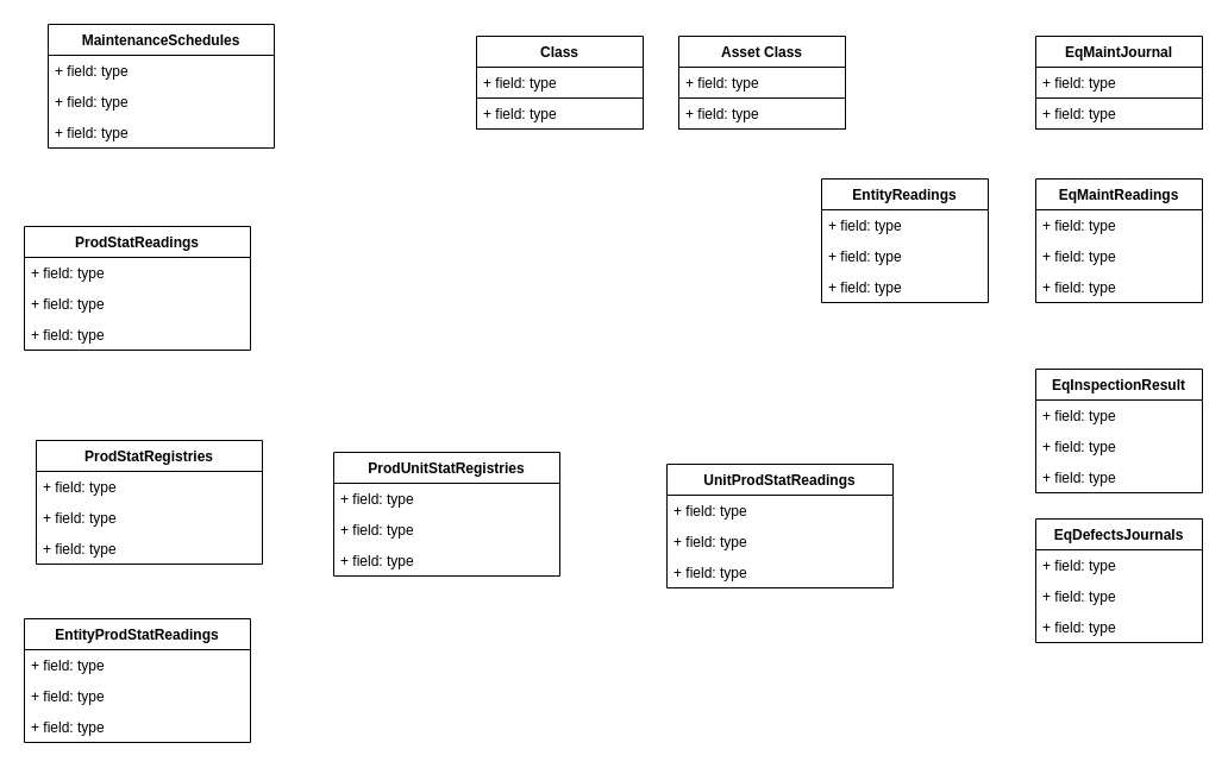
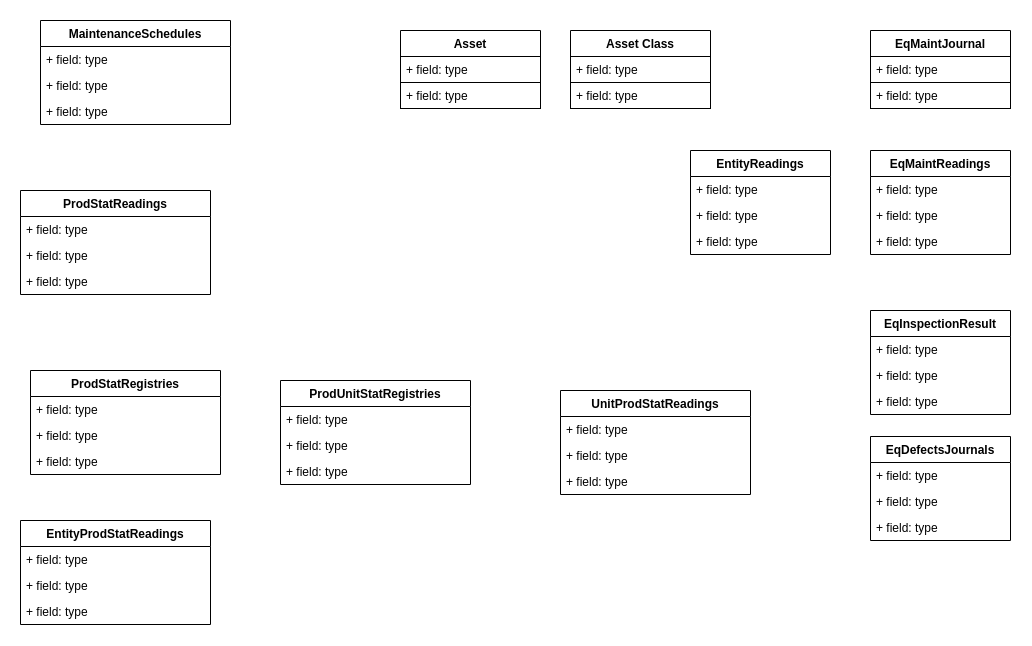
  <mxCell id="0" />
  <mxCell id="1" parent="0" />
- <mxCell id="2" value="Class" style="swimlane;fontStyle=1;childLayout=stackLayout;horizontal=1;startSize=26;fillColor=none;horizontalStack=0;resizeParent=1;resizeParentMax=0;resizeLast=0;collapsible=1;marginBottom=0;" vertex="1" parent="1"><mxGeometry x="400" y="30" width="140" height="78" as="geometry" /></mxCell>
+ <mxCell id="2" value="Asset" style="swimlane;fontStyle=1;childLayout=stackLayout;horizontal=1;startSize=26;fillColor=none;horizontalStack=0;resizeParent=1;resizeParentMax=0;resizeLast=0;collapsible=1;marginBottom=0;" vertex="1" parent="1"><mxGeometry x="400" y="30" width="140" height="78" as="geometry" /></mxCell>
  <mxCell id="3" value="+ field: type" style="text;strokeColor=#000000;fillColor=none;align=left;verticalAlign=top;spacingLeft=4;spacingRight=4;overflow=hidden;rotatable=0;points=[[0,0.5],[1,0.5]];portConstraint=eastwest;rounded=0;" vertex="1" parent="2"><mxGeometry y="26" width="140" height="26" as="geometry" /></mxCell>
  <mxCell id="4" value="+ field: type" style="text;strokeColor=#000000;fillColor=none;align=left;verticalAlign=top;spacingLeft=4;spacingRight=4;overflow=hidden;rotatable=0;points=[[0,0.5],[1,0.5]];portConstraint=eastwest;rounded=0;" vertex="1" parent="2"><mxGeometry y="52" width="140" height="26" as="geometry" /></mxCell>
  <mxCell id="5" value="Asset Class" style="swimlane;fontStyle=1;childLayout=stackLayout;horizontal=1;startSize=26;fillColor=none;horizontalStack=0;resizeParent=1;resizeParentMax=0;resizeLast=0;collapsible=1;marginBottom=0;" vertex="1" parent="1"><mxGeometry x="570" y="30" width="140" height="78" as="geometry" /></mxCell>
  <mxCell id="6" value="+ field: type" style="text;strokeColor=#000000;fillColor=none;align=left;verticalAlign=top;spacingLeft=4;spacingRight=4;overflow=hidden;rotatable=0;points=[[0,0.5],[1,0.5]];portConstraint=eastwest;rounded=0;" vertex="1" parent="5"><mxGeometry y="26" width="140" height="26" as="geometry" /></mxCell>
  <mxCell id="7" value="+ field: type" style="text;strokeColor=#000000;fillColor=none;align=left;verticalAlign=top;spacingLeft=4;spacingRight=4;overflow=hidden;rotatable=0;points=[[0,0.5],[1,0.5]];portConstraint=eastwest;rounded=0;" vertex="1" parent="5"><mxGeometry y="52" width="140" height="26" as="geometry" /></mxCell>
  <mxCell id="8" value="EqMaintJournal" style="swimlane;fontStyle=1;childLayout=stackLayout;horizontal=1;startSize=26;fillColor=none;horizontalStack=0;resizeParent=1;resizeParentMax=0;resizeLast=0;collapsible=1;marginBottom=0;" vertex="1" parent="1"><mxGeometry x="870" y="30" width="140" height="78" as="geometry" /></mxCell>
  <mxCell id="9" value="+ field: type" style="text;strokeColor=#000000;fillColor=none;align=left;verticalAlign=top;spacingLeft=4;spacingRight=4;overflow=hidden;rotatable=0;points=[[0,0.5],[1,0.5]];portConstraint=eastwest;rounded=0;" vertex="1" parent="8"><mxGeometry y="26" width="140" height="26" as="geometry" /></mxCell>
  <mxCell id="10" value="+ field: type" style="text;strokeColor=#000000;fillColor=none;align=left;verticalAlign=top;spacingLeft=4;spacingRight=4;overflow=hidden;rotatable=0;points=[[0,0.5],[1,0.5]];portConstraint=eastwest;rounded=0;" vertex="1" parent="8"><mxGeometry y="52" width="140" height="26" as="geometry" /></mxCell>
  <mxCell id="11" value="EqMaintReadings" style="swimlane;fontStyle=1;childLayout=stackLayout;horizontal=1;startSize=26;fillColor=none;horizontalStack=0;resizeParent=1;resizeParentMax=0;resizeLast=0;collapsible=1;marginBottom=0;rounded=0;strokeColor=#000000;" vertex="1" parent="1"><mxGeometry x="870" y="150" width="140" height="104" as="geometry" /></mxCell>
  <mxCell id="12" value="+ field: type" style="text;strokeColor=none;fillColor=none;align=left;verticalAlign=top;spacingLeft=4;spacingRight=4;overflow=hidden;rotatable=0;points=[[0,0.5],[1,0.5]];portConstraint=eastwest;rounded=0;" vertex="1" parent="11"><mxGeometry y="26" width="140" height="26" as="geometry" /></mxCell>
  <mxCell id="13" value="+ field: type" style="text;strokeColor=none;fillColor=none;align=left;verticalAlign=top;spacingLeft=4;spacingRight=4;overflow=hidden;rotatable=0;points=[[0,0.5],[1,0.5]];portConstraint=eastwest;rounded=0;" vertex="1" parent="11"><mxGeometry y="52" width="140" height="26" as="geometry" /></mxCell>
  <mxCell id="14" value="+ field: type" style="text;strokeColor=none;fillColor=none;align=left;verticalAlign=top;spacingLeft=4;spacingRight=4;overflow=hidden;rotatable=0;points=[[0,0.5],[1,0.5]];portConstraint=eastwest;rounded=0;" vertex="1" parent="11"><mxGeometry y="78" width="140" height="26" as="geometry" /></mxCell>
  <mxCell id="15" value="EqInspectionResult" style="swimlane;fontStyle=1;childLayout=stackLayout;horizontal=1;startSize=26;fillColor=none;horizontalStack=0;resizeParent=1;resizeParentMax=0;resizeLast=0;collapsible=1;marginBottom=0;rounded=0;strokeColor=#000000;" vertex="1" parent="1"><mxGeometry x="870" y="310" width="140" height="104" as="geometry" /></mxCell>
  <mxCell id="16" value="+ field: type" style="text;strokeColor=none;fillColor=none;align=left;verticalAlign=top;spacingLeft=4;spacingRight=4;overflow=hidden;rotatable=0;points=[[0,0.5],[1,0.5]];portConstraint=eastwest;rounded=0;" vertex="1" parent="15"><mxGeometry y="26" width="140" height="26" as="geometry" /></mxCell>
  <mxCell id="17" value="+ field: type" style="text;strokeColor=none;fillColor=none;align=left;verticalAlign=top;spacingLeft=4;spacingRight=4;overflow=hidden;rotatable=0;points=[[0,0.5],[1,0.5]];portConstraint=eastwest;rounded=0;" vertex="1" parent="15"><mxGeometry y="52" width="140" height="26" as="geometry" /></mxCell>
  <mxCell id="18" value="+ field: type" style="text;strokeColor=none;fillColor=none;align=left;verticalAlign=top;spacingLeft=4;spacingRight=4;overflow=hidden;rotatable=0;points=[[0,0.5],[1,0.5]];portConstraint=eastwest;rounded=0;" vertex="1" parent="15"><mxGeometry y="78" width="140" height="26" as="geometry" /></mxCell>
  <mxCell id="19" value="EqDefectsJournals" style="swimlane;fontStyle=1;childLayout=stackLayout;horizontal=1;startSize=26;fillColor=none;horizontalStack=0;resizeParent=1;resizeParentMax=0;resizeLast=0;collapsible=1;marginBottom=0;rounded=0;strokeColor=#000000;" vertex="1" parent="1"><mxGeometry x="870" y="436" width="140" height="104" as="geometry" /></mxCell>
  <mxCell id="20" value="+ field: type" style="text;strokeColor=none;fillColor=none;align=left;verticalAlign=top;spacingLeft=4;spacingRight=4;overflow=hidden;rotatable=0;points=[[0,0.5],[1,0.5]];portConstraint=eastwest;rounded=0;" vertex="1" parent="19"><mxGeometry y="26" width="140" height="26" as="geometry" /></mxCell>
  <mxCell id="21" value="+ field: type" style="text;strokeColor=none;fillColor=none;align=left;verticalAlign=top;spacingLeft=4;spacingRight=4;overflow=hidden;rotatable=0;points=[[0,0.5],[1,0.5]];portConstraint=eastwest;rounded=0;" vertex="1" parent="19"><mxGeometry y="52" width="140" height="26" as="geometry" /></mxCell>
  <mxCell id="22" value="+ field: type" style="text;strokeColor=none;fillColor=none;align=left;verticalAlign=top;spacingLeft=4;spacingRight=4;overflow=hidden;rotatable=0;points=[[0,0.5],[1,0.5]];portConstraint=eastwest;rounded=0;" vertex="1" parent="19"><mxGeometry y="78" width="140" height="26" as="geometry" /></mxCell>
  <mxCell id="23" value="EntityReadings" style="swimlane;fontStyle=1;childLayout=stackLayout;horizontal=1;startSize=26;fillColor=none;horizontalStack=0;resizeParent=1;resizeParentMax=0;resizeLast=0;collapsible=1;marginBottom=0;rounded=0;strokeColor=#000000;" vertex="1" parent="1"><mxGeometry x="690" y="150" width="140" height="104" as="geometry" /></mxCell>
  <mxCell id="24" value="+ field: type" style="text;strokeColor=none;fillColor=none;align=left;verticalAlign=top;spacingLeft=4;spacingRight=4;overflow=hidden;rotatable=0;points=[[0,0.5],[1,0.5]];portConstraint=eastwest;rounded=0;" vertex="1" parent="23"><mxGeometry y="26" width="140" height="26" as="geometry" /></mxCell>
  <mxCell id="25" value="+ field: type" style="text;strokeColor=none;fillColor=none;align=left;verticalAlign=top;spacingLeft=4;spacingRight=4;overflow=hidden;rotatable=0;points=[[0,0.5],[1,0.5]];portConstraint=eastwest;rounded=0;" vertex="1" parent="23"><mxGeometry y="52" width="140" height="26" as="geometry" /></mxCell>
  <mxCell id="26" value="+ field: type" style="text;strokeColor=none;fillColor=none;align=left;verticalAlign=top;spacingLeft=4;spacingRight=4;overflow=hidden;rotatable=0;points=[[0,0.5],[1,0.5]];portConstraint=eastwest;rounded=0;" vertex="1" parent="23"><mxGeometry y="78" width="140" height="26" as="geometry" /></mxCell>
  <mxCell id="27" value="EntityProdStatReadings" style="swimlane;fontStyle=1;childLayout=stackLayout;horizontal=1;startSize=26;fillColor=none;horizontalStack=0;resizeParent=1;resizeParentMax=0;resizeLast=0;collapsible=1;marginBottom=0;rounded=0;strokeColor=#000000;" vertex="1" parent="1"><mxGeometry x="20" y="520" width="190" height="104" as="geometry" /></mxCell>
  <mxCell id="28" value="+ field: type" style="text;strokeColor=none;fillColor=none;align=left;verticalAlign=top;spacingLeft=4;spacingRight=4;overflow=hidden;rotatable=0;points=[[0,0.5],[1,0.5]];portConstraint=eastwest;rounded=0;" vertex="1" parent="27"><mxGeometry y="26" width="190" height="26" as="geometry" /></mxCell>
  <mxCell id="29" value="+ field: type" style="text;strokeColor=none;fillColor=none;align=left;verticalAlign=top;spacingLeft=4;spacingRight=4;overflow=hidden;rotatable=0;points=[[0,0.5],[1,0.5]];portConstraint=eastwest;rounded=0;" vertex="1" parent="27"><mxGeometry y="52" width="190" height="26" as="geometry" /></mxCell>
  <mxCell id="30" value="+ field: type" style="text;strokeColor=none;fillColor=none;align=left;verticalAlign=top;spacingLeft=4;spacingRight=4;overflow=hidden;rotatable=0;points=[[0,0.5],[1,0.5]];portConstraint=eastwest;rounded=0;" vertex="1" parent="27"><mxGeometry y="78" width="190" height="26" as="geometry" /></mxCell>
  <mxCell id="31" value="UnitProdStatReadings" style="swimlane;fontStyle=1;childLayout=stackLayout;horizontal=1;startSize=26;fillColor=none;horizontalStack=0;resizeParent=1;resizeParentMax=0;resizeLast=0;collapsible=1;marginBottom=0;rounded=0;strokeColor=#000000;" vertex="1" parent="1"><mxGeometry x="560" y="390" width="190" height="104" as="geometry" /></mxCell>
  <mxCell id="32" value="+ field: type" style="text;strokeColor=none;fillColor=none;align=left;verticalAlign=top;spacingLeft=4;spacingRight=4;overflow=hidden;rotatable=0;points=[[0,0.5],[1,0.5]];portConstraint=eastwest;rounded=0;" vertex="1" parent="31"><mxGeometry y="26" width="190" height="26" as="geometry" /></mxCell>
  <mxCell id="33" value="+ field: type" style="text;strokeColor=none;fillColor=none;align=left;verticalAlign=top;spacingLeft=4;spacingRight=4;overflow=hidden;rotatable=0;points=[[0,0.5],[1,0.5]];portConstraint=eastwest;rounded=0;" vertex="1" parent="31"><mxGeometry y="52" width="190" height="26" as="geometry" /></mxCell>
  <mxCell id="34" value="+ field: type" style="text;strokeColor=none;fillColor=none;align=left;verticalAlign=top;spacingLeft=4;spacingRight=4;overflow=hidden;rotatable=0;points=[[0,0.5],[1,0.5]];portConstraint=eastwest;rounded=0;" vertex="1" parent="31"><mxGeometry y="78" width="190" height="26" as="geometry" /></mxCell>
  <mxCell id="35" value="ProdUnitStatRegistries" style="swimlane;fontStyle=1;childLayout=stackLayout;horizontal=1;startSize=26;fillColor=none;horizontalStack=0;resizeParent=1;resizeParentMax=0;resizeLast=0;collapsible=1;marginBottom=0;rounded=0;strokeColor=#000000;" vertex="1" parent="1"><mxGeometry x="280" y="380" width="190" height="104" as="geometry" /></mxCell>
  <mxCell id="36" value="+ field: type" style="text;strokeColor=none;fillColor=none;align=left;verticalAlign=top;spacingLeft=4;spacingRight=4;overflow=hidden;rotatable=0;points=[[0,0.5],[1,0.5]];portConstraint=eastwest;rounded=0;" vertex="1" parent="35"><mxGeometry y="26" width="190" height="26" as="geometry" /></mxCell>
  <mxCell id="37" value="+ field: type" style="text;strokeColor=none;fillColor=none;align=left;verticalAlign=top;spacingLeft=4;spacingRight=4;overflow=hidden;rotatable=0;points=[[0,0.5],[1,0.5]];portConstraint=eastwest;rounded=0;" vertex="1" parent="35"><mxGeometry y="52" width="190" height="26" as="geometry" /></mxCell>
  <mxCell id="38" value="+ field: type" style="text;strokeColor=none;fillColor=none;align=left;verticalAlign=top;spacingLeft=4;spacingRight=4;overflow=hidden;rotatable=0;points=[[0,0.5],[1,0.5]];portConstraint=eastwest;rounded=0;" vertex="1" parent="35"><mxGeometry y="78" width="190" height="26" as="geometry" /></mxCell>
  <mxCell id="39" value="ProdStatRegistries" style="swimlane;fontStyle=1;childLayout=stackLayout;horizontal=1;startSize=26;fillColor=none;horizontalStack=0;resizeParent=1;resizeParentMax=0;resizeLast=0;collapsible=1;marginBottom=0;rounded=0;strokeColor=#000000;" vertex="1" parent="1"><mxGeometry x="30" y="370" width="190" height="104" as="geometry" /></mxCell>
  <mxCell id="40" value="+ field: type" style="text;strokeColor=none;fillColor=none;align=left;verticalAlign=top;spacingLeft=4;spacingRight=4;overflow=hidden;rotatable=0;points=[[0,0.5],[1,0.5]];portConstraint=eastwest;rounded=0;" vertex="1" parent="39"><mxGeometry y="26" width="190" height="26" as="geometry" /></mxCell>
  <mxCell id="41" value="+ field: type" style="text;strokeColor=none;fillColor=none;align=left;verticalAlign=top;spacingLeft=4;spacingRight=4;overflow=hidden;rotatable=0;points=[[0,0.5],[1,0.5]];portConstraint=eastwest;rounded=0;" vertex="1" parent="39"><mxGeometry y="52" width="190" height="26" as="geometry" /></mxCell>
  <mxCell id="42" value="+ field: type" style="text;strokeColor=none;fillColor=none;align=left;verticalAlign=top;spacingLeft=4;spacingRight=4;overflow=hidden;rotatable=0;points=[[0,0.5],[1,0.5]];portConstraint=eastwest;rounded=0;" vertex="1" parent="39"><mxGeometry y="78" width="190" height="26" as="geometry" /></mxCell>
  <mxCell id="43" value="ProdStatReadings" style="swimlane;fontStyle=1;childLayout=stackLayout;horizontal=1;startSize=26;fillColor=none;horizontalStack=0;resizeParent=1;resizeParentMax=0;resizeLast=0;collapsible=1;marginBottom=0;rounded=0;strokeColor=#000000;" vertex="1" parent="1"><mxGeometry x="20" y="190" width="190" height="104" as="geometry" /></mxCell>
  <mxCell id="44" value="+ field: type" style="text;strokeColor=none;fillColor=none;align=left;verticalAlign=top;spacingLeft=4;spacingRight=4;overflow=hidden;rotatable=0;points=[[0,0.5],[1,0.5]];portConstraint=eastwest;rounded=0;" vertex="1" parent="43"><mxGeometry y="26" width="190" height="26" as="geometry" /></mxCell>
  <mxCell id="45" value="+ field: type" style="text;strokeColor=none;fillColor=none;align=left;verticalAlign=top;spacingLeft=4;spacingRight=4;overflow=hidden;rotatable=0;points=[[0,0.5],[1,0.5]];portConstraint=eastwest;rounded=0;" vertex="1" parent="43"><mxGeometry y="52" width="190" height="26" as="geometry" /></mxCell>
  <mxCell id="46" value="+ field: type" style="text;strokeColor=none;fillColor=none;align=left;verticalAlign=top;spacingLeft=4;spacingRight=4;overflow=hidden;rotatable=0;points=[[0,0.5],[1,0.5]];portConstraint=eastwest;rounded=0;" vertex="1" parent="43"><mxGeometry y="78" width="190" height="26" as="geometry" /></mxCell>
  <mxCell id="47" value="MaintenanceSchedules" style="swimlane;fontStyle=1;childLayout=stackLayout;horizontal=1;startSize=26;fillColor=none;horizontalStack=0;resizeParent=1;resizeParentMax=0;resizeLast=0;collapsible=1;marginBottom=0;rounded=0;strokeColor=#000000;" vertex="1" parent="1"><mxGeometry x="40" y="20" width="190" height="104" as="geometry" /></mxCell>
  <mxCell id="48" value="+ field: type" style="text;strokeColor=none;fillColor=none;align=left;verticalAlign=top;spacingLeft=4;spacingRight=4;overflow=hidden;rotatable=0;points=[[0,0.5],[1,0.5]];portConstraint=eastwest;rounded=0;" vertex="1" parent="47"><mxGeometry y="26" width="190" height="26" as="geometry" /></mxCell>
  <mxCell id="49" value="+ field: type" style="text;strokeColor=none;fillColor=none;align=left;verticalAlign=top;spacingLeft=4;spacingRight=4;overflow=hidden;rotatable=0;points=[[0,0.5],[1,0.5]];portConstraint=eastwest;rounded=0;" vertex="1" parent="47"><mxGeometry y="52" width="190" height="26" as="geometry" /></mxCell>
  <mxCell id="50" value="+ field: type" style="text;strokeColor=none;fillColor=none;align=left;verticalAlign=top;spacingLeft=4;spacingRight=4;overflow=hidden;rotatable=0;points=[[0,0.5],[1,0.5]];portConstraint=eastwest;rounded=0;" vertex="1" parent="47"><mxGeometry y="78" width="190" height="26" as="geometry" /></mxCell>
